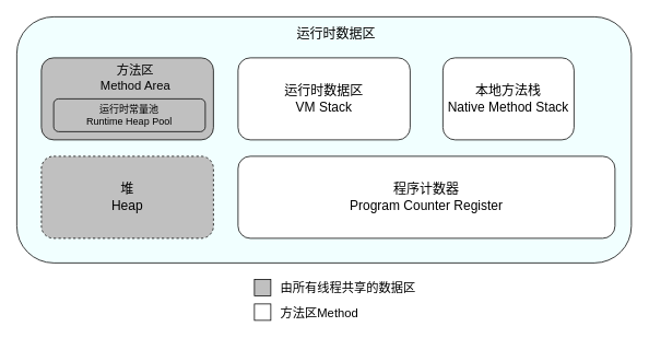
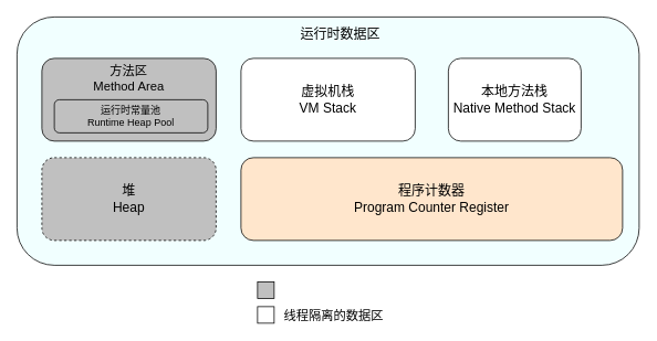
  <mxCell id="0" />
  <mxCell id="1" parent="0" />
  <mxCell id="2" value="" style="rounded=1;whiteSpace=wrap;html=1;fillColor=#F1FFFF;" vertex="1" parent="1"><mxGeometry x="20" y="20" width="750" height="300" as="geometry" /></mxCell>
  <mxCell id="3" value="运行时数据区" style="text;html=1;strokeColor=none;fillColor=none;align=center;verticalAlign=middle;whiteSpace=wrap;rounded=0;fontSize=16;" vertex="1" parent="1"><mxGeometry x="330" y="30" width="160" height="20" as="geometry" /></mxCell>
  <mxCell id="4" value="" style="rounded=1;whiteSpace=wrap;html=1;fillColor=#C0C0C0;fontSize=16;" vertex="1" parent="1"><mxGeometry x="50" y="70" width="210" height="100" as="geometry" /></mxCell>
  <mxCell id="5" value="堆&lt;br&gt;Heap" style="rounded=1;whiteSpace=wrap;html=1;fillColor=#C0C0C0;fontSize=16;dashed=1;" vertex="1" parent="1"><mxGeometry x="50" y="190" width="210" height="100" as="geometry" /></mxCell>
- <mxCell id="6" value="运行时数据区&lt;br&gt;VM Stack" style="rounded=1;whiteSpace=wrap;html=1;fillColor=#ffffff;fontSize=16;" vertex="1" parent="1"><mxGeometry x="290" y="70" width="210" height="100" as="geometry" /></mxCell>
+ <mxCell id="6" value="虚拟机栈&lt;br&gt;VM Stack" style="rounded=1;whiteSpace=wrap;html=1;fillColor=#ffffff;fontSize=16;" vertex="1" parent="1"><mxGeometry x="290" y="70" width="210" height="100" as="geometry" /></mxCell>
  <mxCell id="7" value="本地方法栈&lt;br&gt;Native Method Stack" style="rounded=1;whiteSpace=wrap;html=1;fillColor=#ffffff;fontSize=16;" vertex="1" parent="1"><mxGeometry x="540" y="70" width="160" height="100" as="geometry" /></mxCell>
- <mxCell id="8" value="程序计数器&lt;br&gt;Program Counter Register" style="rounded=1;whiteSpace=wrap;html=1;fillColor=#ffffff;fontSize=16;" vertex="1" parent="1"><mxGeometry x="290" y="190" width="460" height="100" as="geometry" /></mxCell>
- <mxCell id="9" value="方法区&lt;br style=&quot;font-size: 15px;&quot;&gt;Method Area" style="text;html=1;strokeColor=none;fillColor=none;align=center;verticalAlign=middle;whiteSpace=wrap;rounded=0;fontSize=15;" vertex="1" parent="1"><mxGeometry x="115" y="74" width="100" height="40" as="geometry" /></mxCell>
+ <mxCell id="8" value="程序计数器&lt;br&gt;Program Counter Register" style="rounded=1;whiteSpace=wrap;html=1;fillColor=#ffe6cc;fontSize=16;" vertex="1" parent="1"><mxGeometry x="290" y="190" width="460" height="100" as="geometry" /></mxCell>
+ <mxCell id="9" value="方法区&lt;br style=&quot;font-size: 15px;&quot;&gt;Method Area" style="text;html=1;strokeColor=none;fillColor=none;align=center;verticalAlign=middle;whiteSpace=wrap;rounded=0;fontSize=15;" vertex="1" parent="1"><mxGeometry x="105" y="74" width="100" height="40" as="geometry" /></mxCell>
  <mxCell id="10" value="运行时常量池&lt;br style=&quot;font-size: 12px;&quot;&gt;Runtime Heap Pool" style="rounded=1;whiteSpace=wrap;html=1;fillColor=#C0C0C0;fontSize=12;" vertex="1" parent="1"><mxGeometry x="65" y="120" width="185" height="40" as="geometry" /></mxCell>
  <mxCell id="11" value="" style="group" vertex="1" connectable="0" parent="1"><mxGeometry x="310" y="340" width="230" height="50" as="geometry" /></mxCell>
  <mxCell id="12" value="" style="group" vertex="1" connectable="0" parent="11"><mxGeometry y="30" width="230" height="20" as="geometry" /></mxCell>
  <mxCell id="13" value="" style="rounded=0;whiteSpace=wrap;html=1;fillColor=#ffffff;fontSize=15;" vertex="1" parent="12"><mxGeometry width="20" height="20" as="geometry" /></mxCell>
- <mxCell id="14" value="方法区Method" style="text;html=1;strokeColor=none;fillColor=none;align=left;verticalAlign=middle;whiteSpace=wrap;rounded=0;fontSize=15;" vertex="1" parent="12"><mxGeometry x="30" width="200" height="20" as="geometry" /></mxCell>
+ <mxCell id="14" value="线程隔离的数据区" style="text;html=1;strokeColor=none;fillColor=none;align=left;verticalAlign=middle;whiteSpace=wrap;rounded=0;fontSize=15;" vertex="1" parent="12"><mxGeometry x="30" width="200" height="20" as="geometry" /></mxCell>
  <mxCell id="15" value="" style="group" vertex="1" connectable="0" parent="11"><mxGeometry width="230" height="20" as="geometry" /></mxCell>
  <mxCell id="16" value="" style="rounded=0;whiteSpace=wrap;html=1;fillColor=#C0C0C0;fontSize=15;" vertex="1" parent="15"><mxGeometry width="20" height="20" as="geometry" /></mxCell>
- <mxCell id="17" value="由所有线程共享的数据区" style="text;html=1;strokeColor=none;fillColor=none;align=left;verticalAlign=middle;whiteSpace=wrap;rounded=0;fontSize=15;" vertex="1" parent="15"><mxGeometry x="30" width="200" height="20" as="geometry" /></mxCell>
